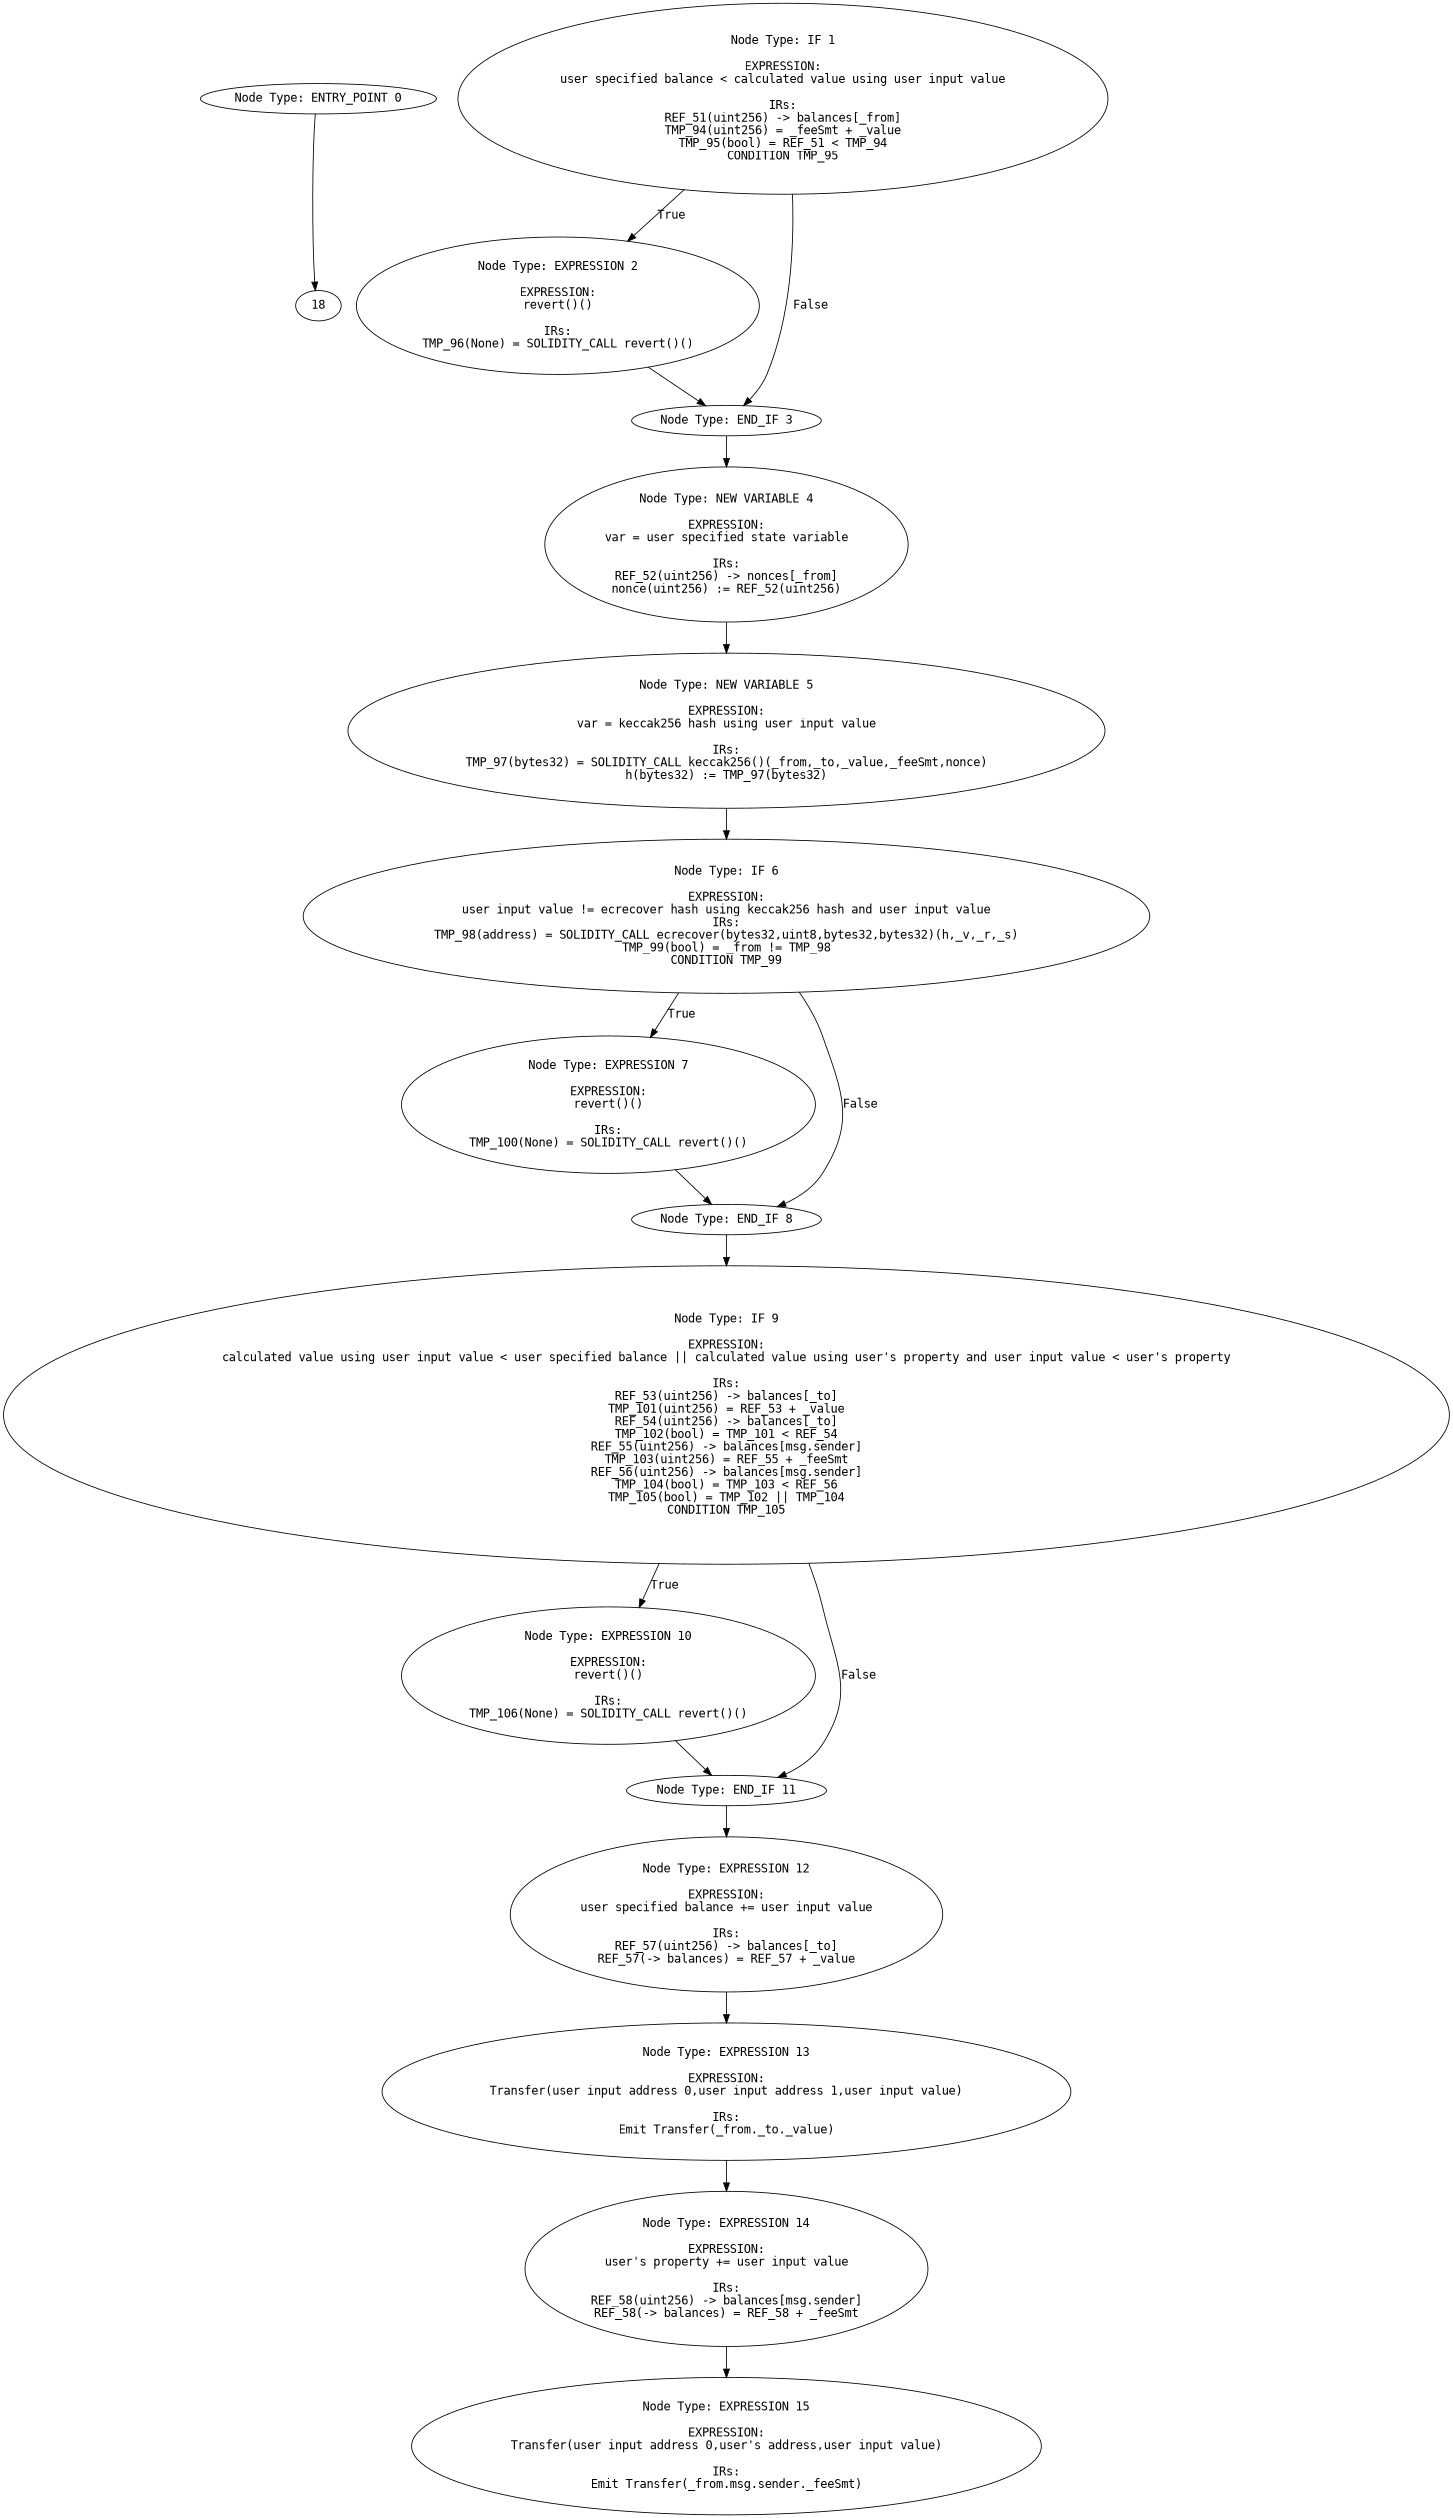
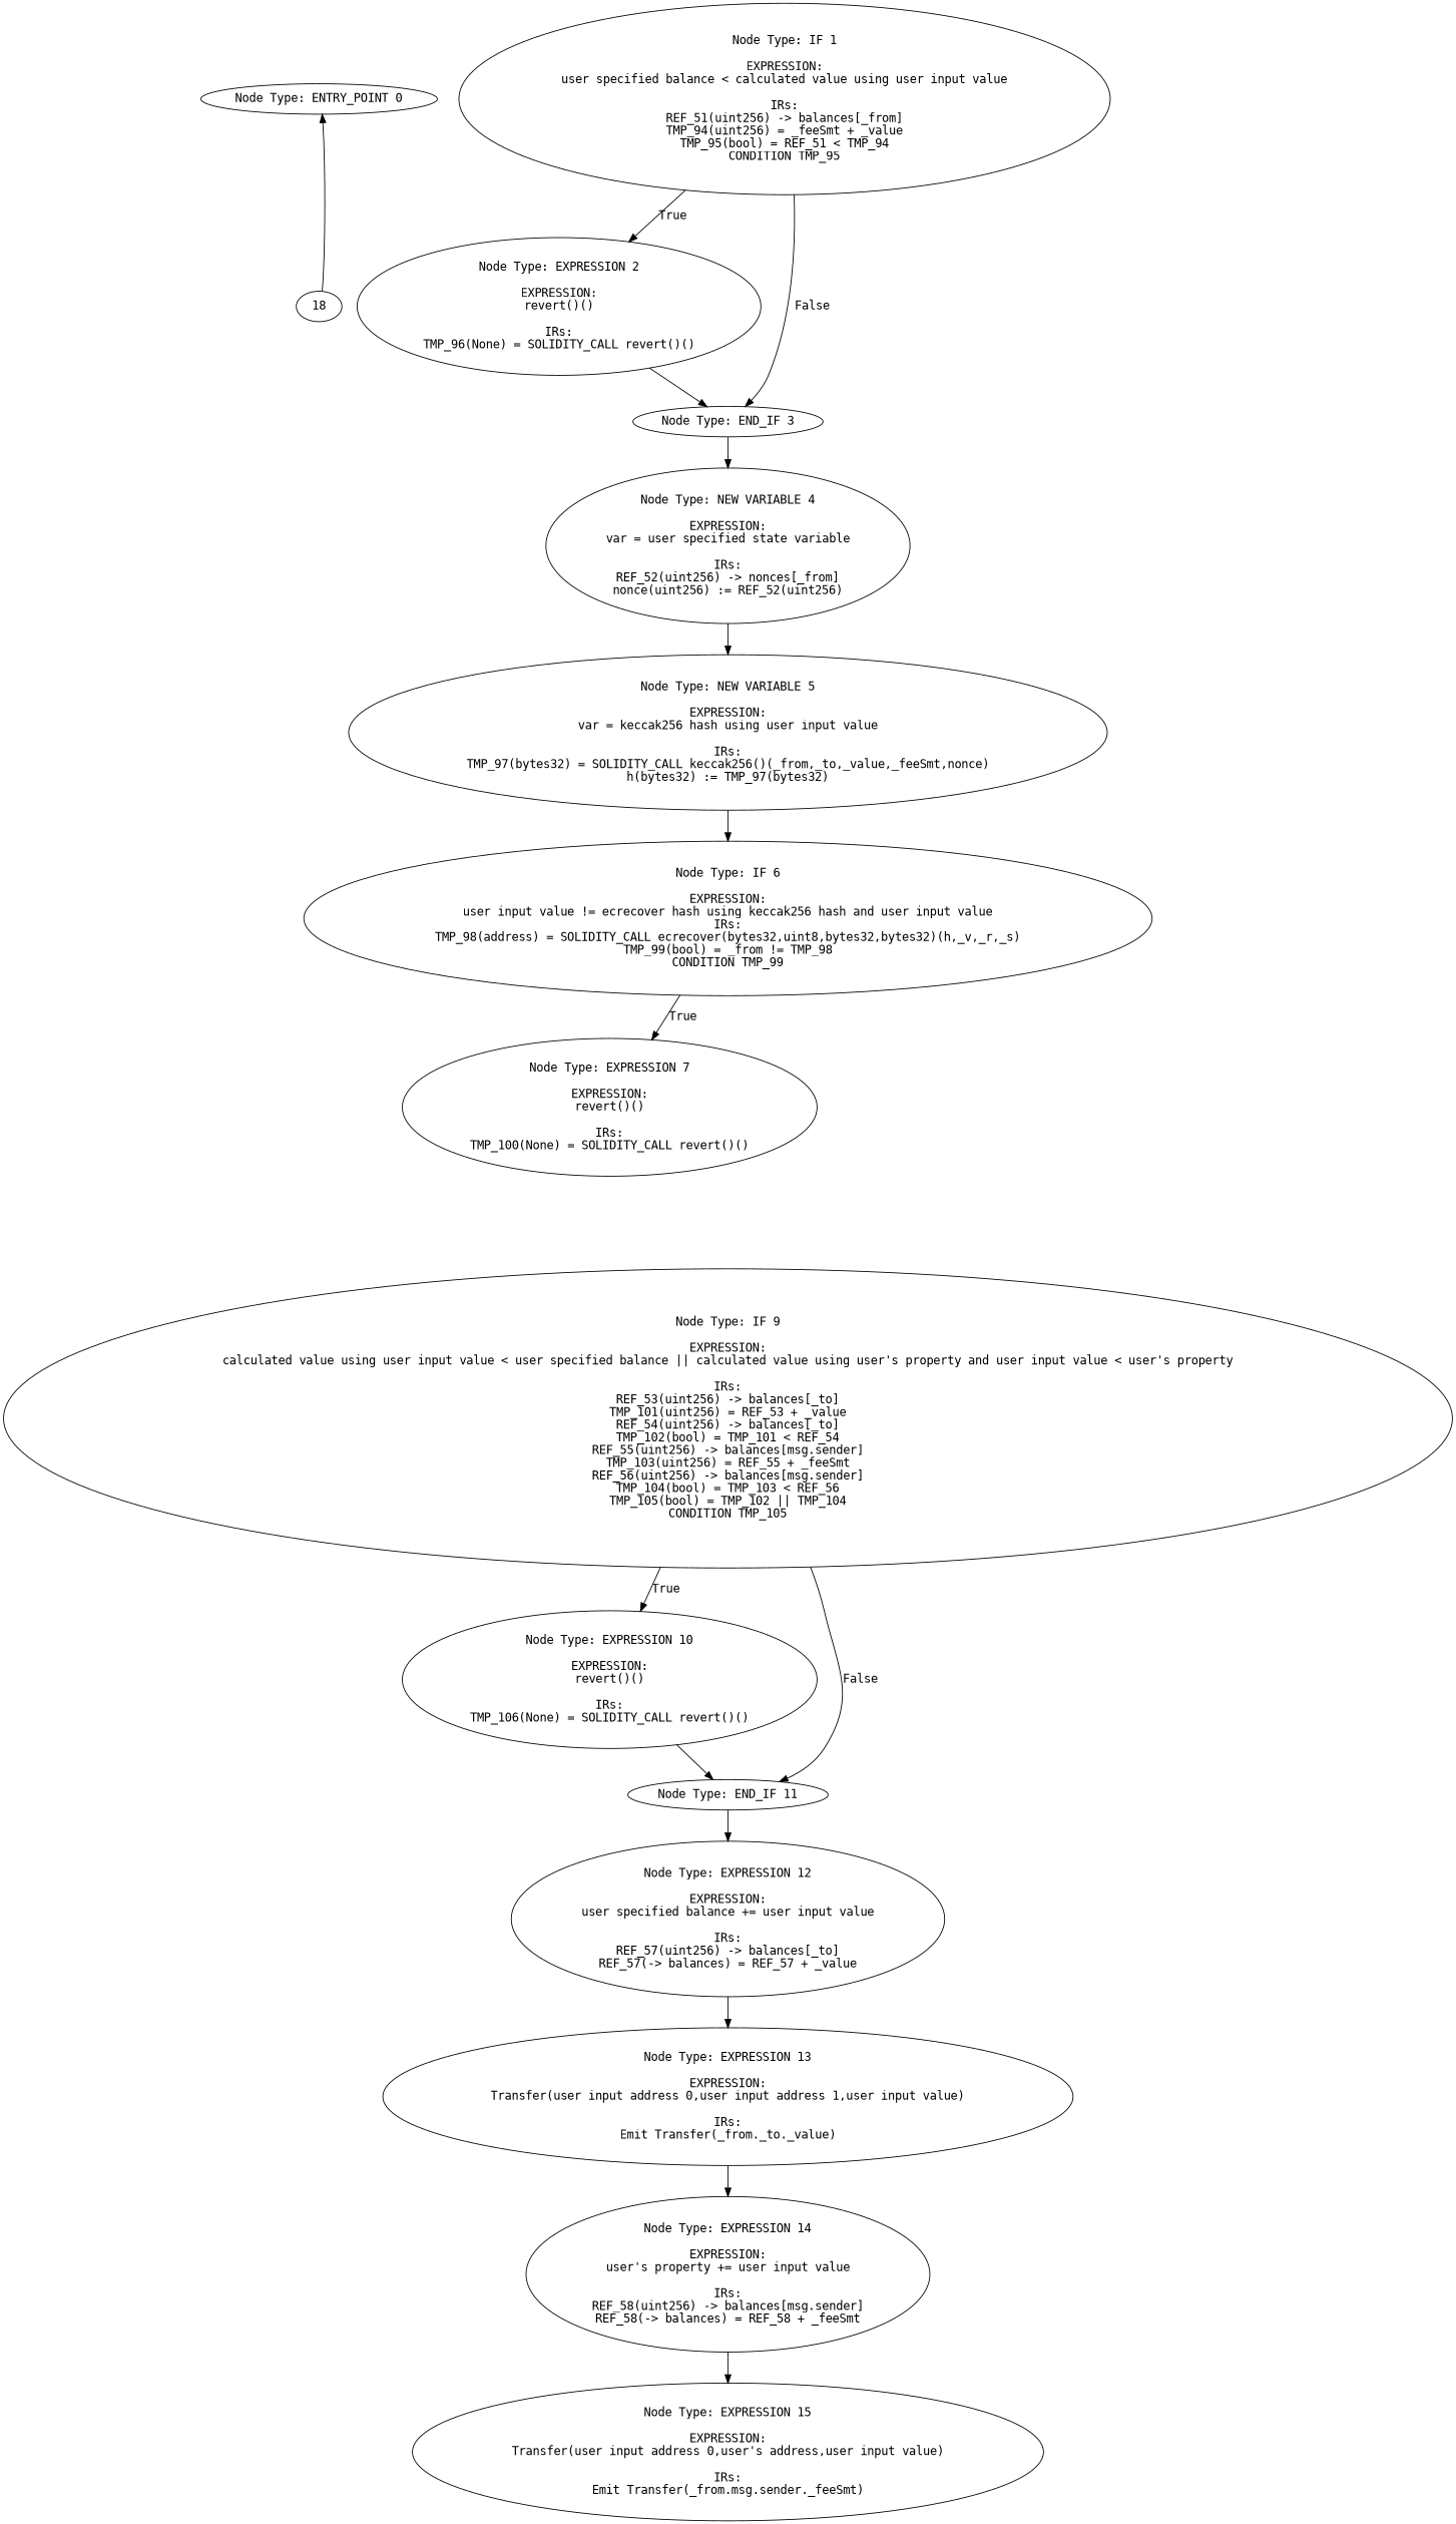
  digraph {
    fontname="DejaVu Sans Mono"
    node [fontname="DejaVu Sans Mono"]
    edge [fontname="DejaVu Sans Mono"]
    n1 [label="Node Type: ENTRY_POINT 0\n"]
    n2 [label=18]
    n3 [label="Node Type: IF 1\n\nEXPRESSION:\nuser specified balance < calculated value using user input value\n\nIRs:\nREF_51(uint256) -> balances[_from]\nTMP_94(uint256) = _feeSmt + _value\nTMP_95(bool) = REF_51 < TMP_94\nCONDITION TMP_95"]
    n4 [label="Node Type: EXPRESSION 2\n\nEXPRESSION:\nrevert()()\n\nIRs:\nTMP_96(None) = SOLIDITY_CALL revert()()"]
    n5 [label="Node Type: END_IF 3\n"]
    n6 [label="Node Type: NEW VARIABLE 4\n\nEXPRESSION:\nvar = user specified state variable\n\nIRs:\nREF_52(uint256) -> nonces[_from]\nnonce(uint256) := REF_52(uint256)"]
    n7 [label="Node Type: NEW VARIABLE 5\n\nEXPRESSION:\nvar = keccak256 hash using user input value\n\nIRs:\nTMP_97(bytes32) = SOLIDITY_CALL keccak256()(_from,_to,_value,_feeSmt,nonce)\nh(bytes32) := TMP_97(bytes32)"]
    n8 [label="Node Type: IF 6\n\nEXPRESSION:\nuser input value != ecrecover hash using keccak256 hash and user input value\nIRs:\nTMP_98(address) = SOLIDITY_CALL ecrecover(bytes32,uint8,bytes32,bytes32)(h,_v,_r,_s)\nTMP_99(bool) = _from != TMP_98\nCONDITION TMP_99"]
    n9 [label="Node Type: EXPRESSION 7\n\nEXPRESSION:\nrevert()()\n\nIRs:\nTMP_100(None) = SOLIDITY_CALL revert()()"]
-   n10 [label="Node Type: END_IF 8\n"]
    n11 [label="Node Type: IF 9\n\nEXPRESSION:\ncalculated value using user input value < user specified balance || calculated value using user's property and user input value < user's property\n\nIRs:\nREF_53(uint256) -> balances[_to]\nTMP_101(uint256) = REF_53 + _value\nREF_54(uint256) -> balances[_to]\nTMP_102(bool) = TMP_101 < REF_54\nREF_55(uint256) -> balances[msg.sender]\nTMP_103(uint256) = REF_55 + _feeSmt\nREF_56(uint256) -> balances[msg.sender]\nTMP_104(bool) = TMP_103 < REF_56\nTMP_105(bool) = TMP_102 || TMP_104\nCONDITION TMP_105"]
    n12 [label="Node Type: EXPRESSION 10\n\nEXPRESSION:\nrevert()()\n\nIRs:\nTMP_106(None) = SOLIDITY_CALL revert()()"]
    n13 [label="Node Type: END_IF 11\n"]
    n14 [label="Node Type: EXPRESSION 12\n\nEXPRESSION:\nuser specified balance += user input value\n\nIRs:\nREF_57(uint256) -> balances[_to]\nREF_57(-> balances) = REF_57 + _value"]
    n15 [label="Node Type: EXPRESSION 13\n\nEXPRESSION:\nTransfer(user input address 0,user input address 1,user input value)\n\nIRs:\nEmit Transfer(_from._to._value)"]
    n16 [label="Node Type: EXPRESSION 14\n\nEXPRESSION:\nuser's property += user input value\n\nIRs:\nREF_58(uint256) -> balances[msg.sender]\nREF_58(-> balances) = REF_58 + _feeSmt"]
    n17 [label="Node Type: EXPRESSION 15\n\nEXPRESSION:\nTransfer(user input address 0,user's address,user input value)\n\nIRs:\nEmit Transfer(_from.msg.sender._feeSmt)"]
-   n1 -> n2
+   n2 -> n1
    n3 -> n4 [label=True]
    n3 -> n5 [label=False]
    n4 -> n5
    n5 -> n6
    n6 -> n7
    n7 -> n8
    n8 -> n9 [label=True]
-   n8 -> n10 [label=False]
-   n9 -> n10
-   n10 -> n11
    n11 -> n12 [label=True]
    n11 -> n13 [label=False]
    n12 -> n13
    n13 -> n14
    n14 -> n15
    n15 -> n16
    n16 -> n17
  }
